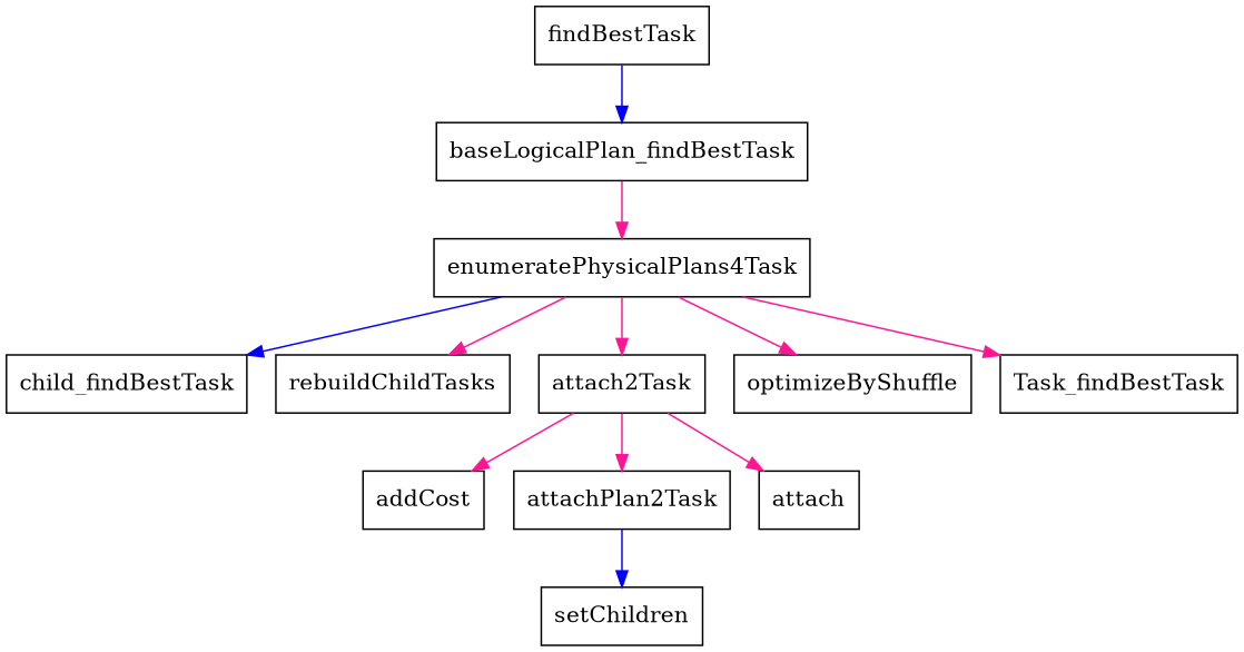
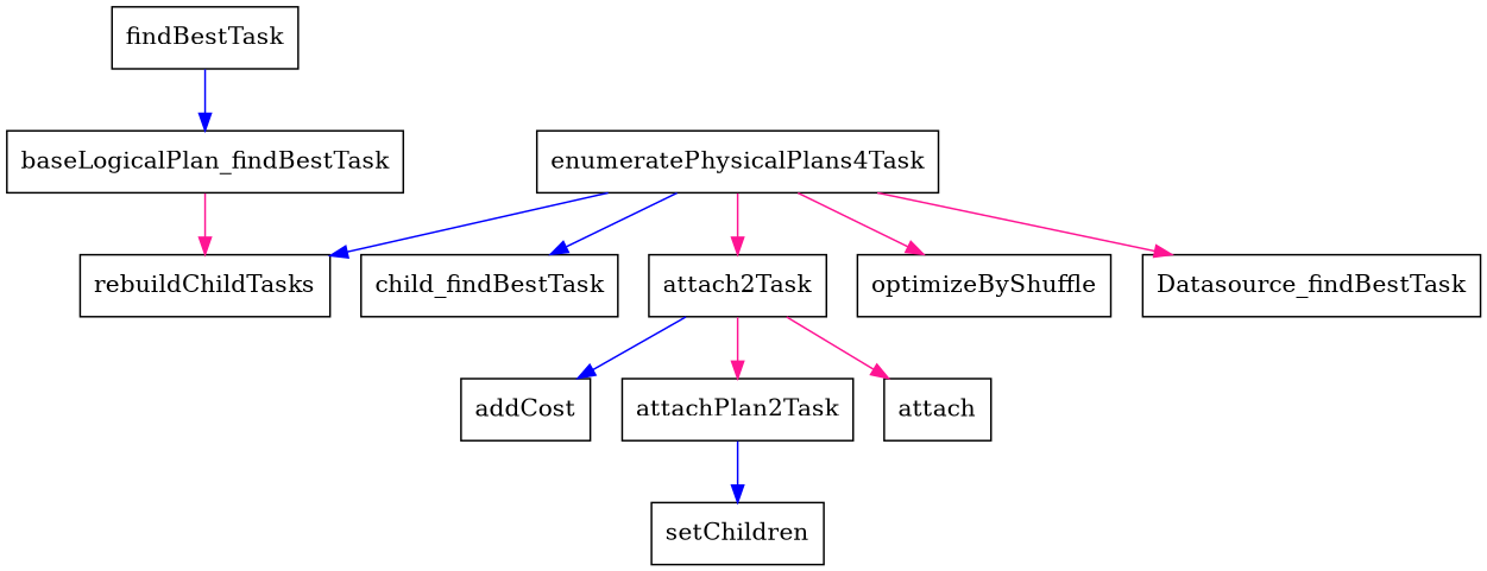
  digraph {
    newrank=true
    rankdir=TB
    node [shape=box]
    edge [color=deeppink]
    baseLogicalPlan_findBestTask
    enumeratePhysicalPlans4Task
    child_findBestTask
    rebuildChildTasks
    attach2Task
    optimizeByShuffle
-   Datasource_findBestTask [label=Task_findBestTask]
+   Datasource_findBestTask
    addCost
    attachPlan2Task
    n10 [label=attach]
    setChildren
    findBestTask
-   baseLogicalPlan_findBestTask -> enumeratePhysicalPlans4Task
+   baseLogicalPlan_findBestTask -> rebuildChildTasks
    enumeratePhysicalPlans4Task -> child_findBestTask [color=blue]
-   enumeratePhysicalPlans4Task -> rebuildChildTasks
+   enumeratePhysicalPlans4Task -> rebuildChildTasks [color=blue]
    enumeratePhysicalPlans4Task -> attach2Task
    enumeratePhysicalPlans4Task -> optimizeByShuffle
    enumeratePhysicalPlans4Task -> Datasource_findBestTask
-   attach2Task -> addCost
+   attach2Task -> addCost [color=blue]
    attach2Task -> attachPlan2Task
    attach2Task -> n10
    attachPlan2Task -> setChildren [color=blue]
    findBestTask -> baseLogicalPlan_findBestTask [color=blue]
  }
